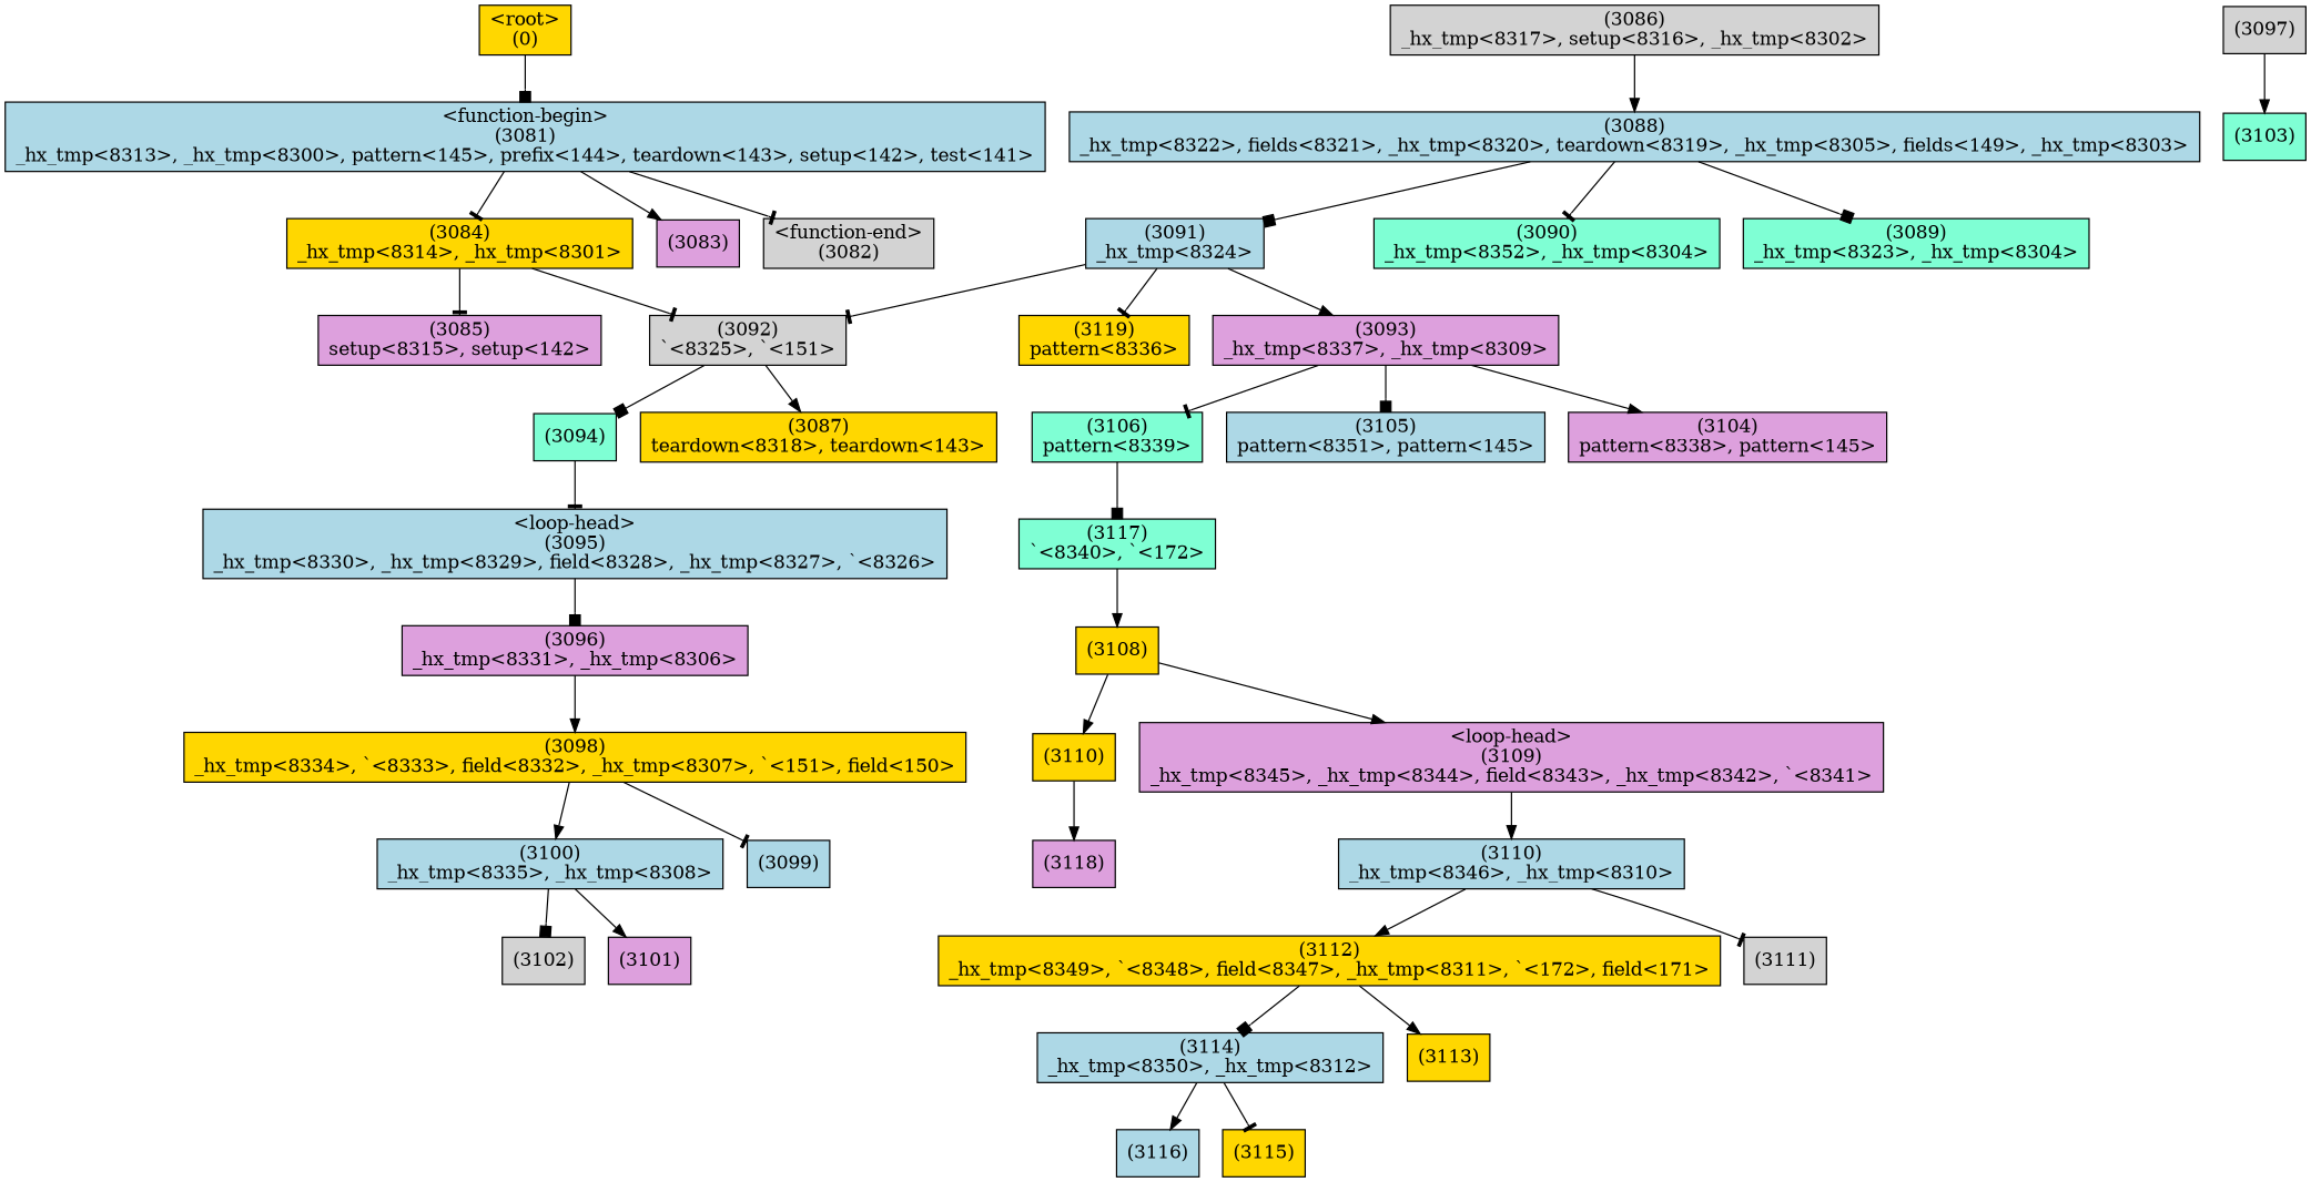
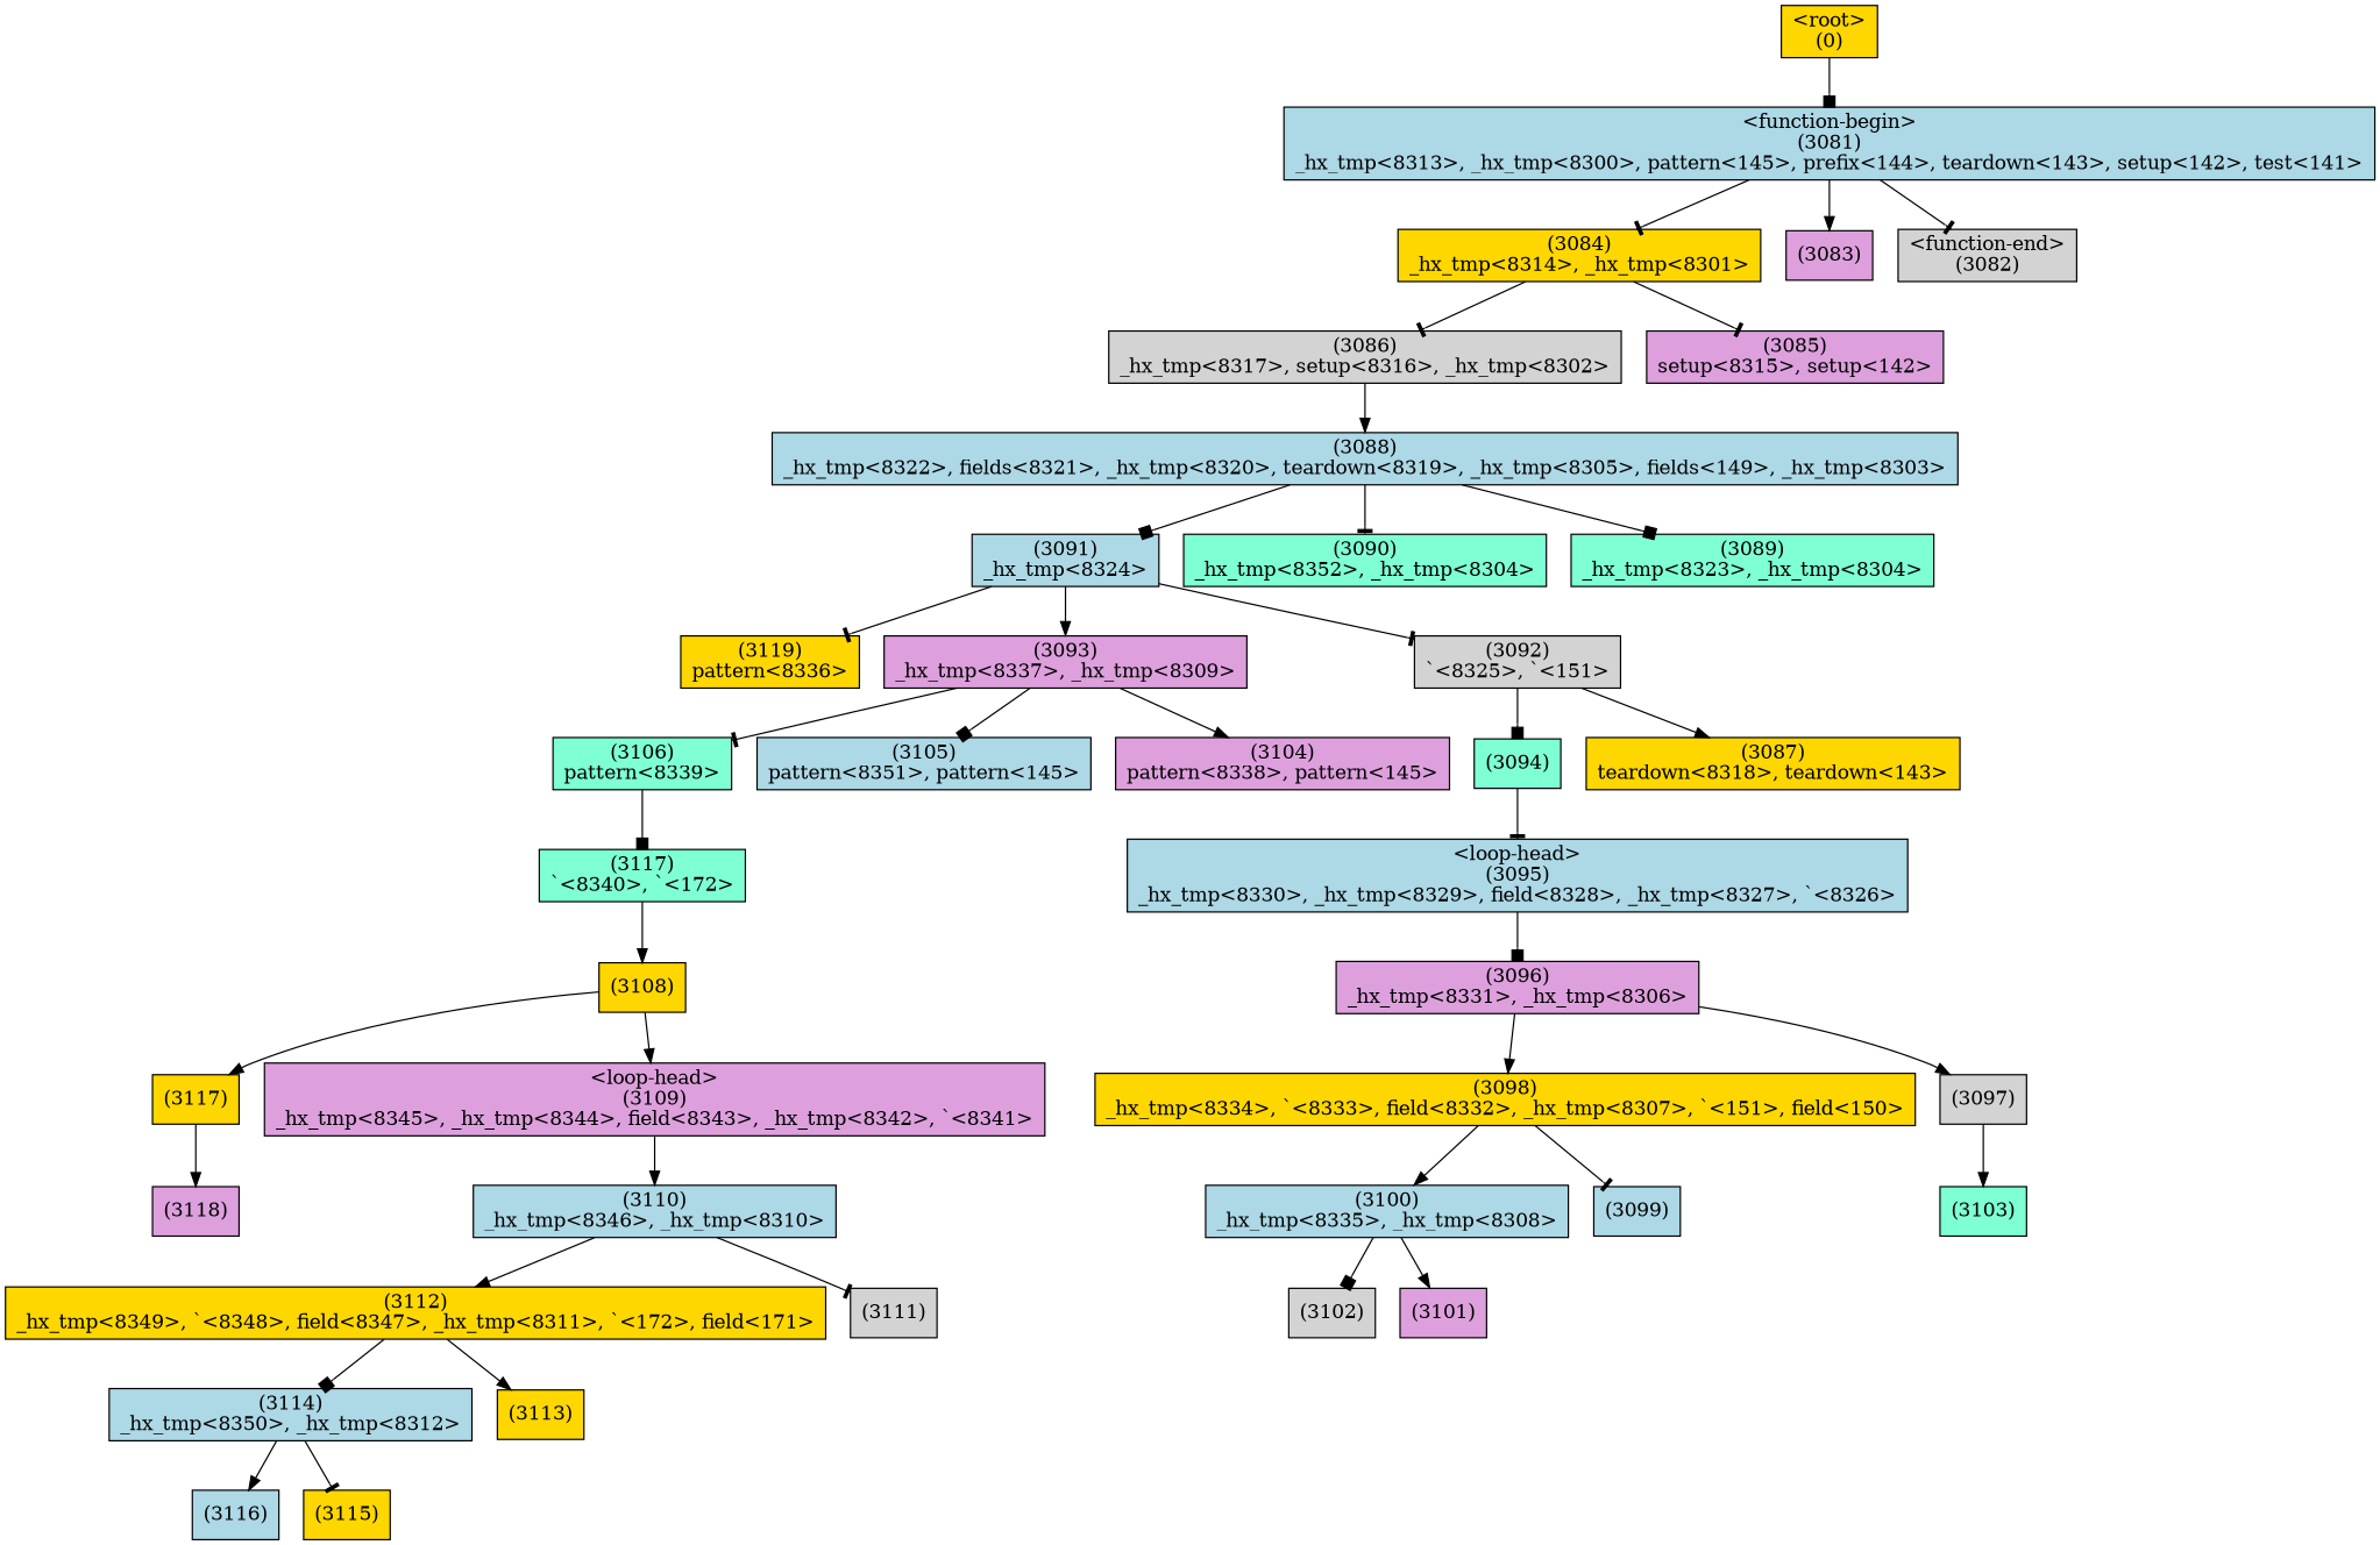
  digraph {
    node [fillcolor=gold shape=box style=filled]
    edge [arrowhead=normal]
    n1 [label="(3119)\npattern<8336>"]
    n2 [fillcolor=plum label="(3118)"]
-   n3 [label="(3110)"]
+   n3 [label="(3117)"]
    n4 [fillcolor=lightblue label="(3116)"]
    n5 [label="(3115)"]
    n6 [fillcolor=lightblue label="(3114)\n_hx_tmp<8350>, _hx_tmp<8312>"]
    n7 [label="(3113)"]
    n8 [label="(3112)\n_hx_tmp<8349>, `<8348>, field<8347>, _hx_tmp<8311>, `<172>, field<171>"]
    n9 [fillcolor=lightgrey label="(3111)"]
    n10 [fillcolor=lightblue label="(3110)\n_hx_tmp<8346>, _hx_tmp<8310>"]
    n11 [fillcolor=plum label="<loop-head>\n(3109)\n_hx_tmp<8345>, _hx_tmp<8344>, field<8343>, _hx_tmp<8342>, `<8341>"]
    n12 [label="(3108)"]
    n13 [fillcolor=aquamarine label="(3117)\n`<8340>, `<172>"]
    n14 [fillcolor=aquamarine label="(3106)\npattern<8339>"]
    n15 [fillcolor=lightblue label="(3105)\npattern<8351>, pattern<145>"]
    n16 [fillcolor=plum label="(3104)\npattern<8338>, pattern<145>"]
    n17 [fillcolor=aquamarine label="(3103)"]
    n18 [fillcolor=lightgrey label="(3102)"]
    n19 [fillcolor=plum label="(3101)"]
    n20 [fillcolor=lightblue label="(3100)\n_hx_tmp<8335>, _hx_tmp<8308>"]
    n21 [fillcolor=lightblue label="(3099)"]
    n22 [label="(3098)\n_hx_tmp<8334>, `<8333>, field<8332>, _hx_tmp<8307>, `<151>, field<150>"]
    n23 [fillcolor=lightgrey label="(3097)"]
    n24 [fillcolor=plum label="(3096)\n_hx_tmp<8331>, _hx_tmp<8306>"]
    n25 [fillcolor=lightblue label="<loop-head>\n(3095)\n_hx_tmp<8330>, _hx_tmp<8329>, field<8328>, _hx_tmp<8327>, `<8326>"]
    n26 [fillcolor=aquamarine label="(3094)"]
    n27 [fillcolor=plum label="(3093)\n_hx_tmp<8337>, _hx_tmp<8309>"]
    n28 [fillcolor=lightgrey label="(3092)\n`<8325>, `<151>"]
    n29 [label="(3087)\nteardown<8318>, teardown<143>"]
    n30 [fillcolor=lightblue label="(3091)\n_hx_tmp<8324>"]
    n31 [fillcolor=aquamarine label="(3090)\n_hx_tmp<8352>, _hx_tmp<8304>"]
    n32 [fillcolor=aquamarine label="(3089)\n_hx_tmp<8323>, _hx_tmp<8304>"]
    n33 [fillcolor=lightblue label="(3088)\n_hx_tmp<8322>, fields<8321>, _hx_tmp<8320>, teardown<8319>, _hx_tmp<8305>, fields<149>, _hx_tmp<8303>"]
    n34 [fillcolor=lightgrey label="(3086)\n_hx_tmp<8317>, setup<8316>, _hx_tmp<8302>"]
    n35 [fillcolor=plum label="(3085)\nsetup<8315>, setup<142>"]
    n36 [label="(3084)\n_hx_tmp<8314>, _hx_tmp<8301>"]
    n37 [fillcolor=plum label="(3083)"]
    n38 [fillcolor=lightgrey label="<function-end>\n(3082)"]
    n39 [fillcolor=lightblue label="<function-begin>\n(3081)\n_hx_tmp<8313>, _hx_tmp<8300>, pattern<145>, prefix<144>, teardown<143>, setup<142>, test<141>"]
    n40 [label="<root>\n(0)"]
    n3 -> n2
    n6 -> n4
    n6 -> n5 [arrowhead=tee]
    n8 -> n6 [arrowhead=box]
    n8 -> n7
    n10 -> n8
    n10 -> n9 [arrowhead=tee]
    n11 -> n10
    n12 -> n3
    n12 -> n11
    n13 -> n12
    n14 -> n13 [arrowhead=box]
    n20 -> n18 [arrowhead=box]
    n20 -> n19
    n22 -> n20
    n22 -> n21 [arrowhead=tee]
    n23 -> n17
    n24 -> n22
+   n24 -> n23
    n25 -> n24 [arrowhead=box]
    n26 -> n25 [arrowhead=tee]
    n27 -> n14 [arrowhead=tee]
    n27 -> n15 [arrowhead=box]
    n27 -> n16
    n28 -> n26 [arrowhead=box]
    n28 -> n29
    n30 -> n1 [arrowhead=tee]
    n30 -> n27
    n30 -> n28 [arrowhead=tee]
    n33 -> n30 [arrowhead=box]
    n33 -> n31 [arrowhead=tee]
    n33 -> n32 [arrowhead=box]
    n34 -> n33
-   n36 -> n28 [arrowhead=tee]
+   n36 -> n34 [arrowhead=tee]
    n36 -> n35 [arrowhead=tee]
    n39 -> n36 [arrowhead=tee]
    n39 -> n37
    n39 -> n38 [arrowhead=tee]
    n40 -> n39 [arrowhead=box]
  }
